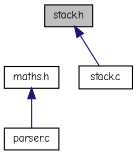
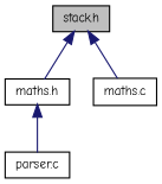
  digraph {
    fontname="Comic Neue"
    node [color=black fillcolor=white fontname="Comic Neue" fontsize=10 shape=record style=filled]
    edge [color=midnightblue dir=back fontname="Comic Neue" fontsize=10 labelfontname=Helvetica labelfontsize=10 style=solid]
    n1 [fillcolor=grey75 fontcolor=black height=0.2 label="stack.h" width=0.4]
    n2 [height=0.2 label="maths.h" width=0.4]
-   n3 [height=0.2 label="stack.c" width=0.4]
+   n3 [height=0.2 label="maths.c" width=0.4]
    n4 [height=0.2 label="parser.c" width=0.4]
+   n1 -> n2
    n1 -> n3
    n2 -> n4
  }
